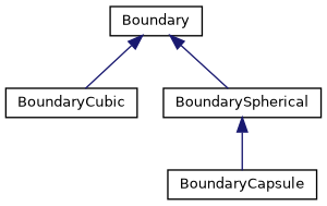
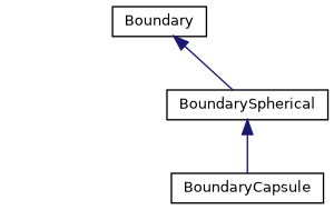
  digraph {
    rankdir=TB
    node [color=black fillcolor=white fontname=Helvetica fontsize=10 shape=record style=filled]
    edge [color=midnightblue dir=back fontname=Helvetica fontsize=10 labelfontname=Helvetica labelfontsize=10 style=solid]
    n1 [height=0.2 label=Boundary width=0.4]
-   n2 [height=0.2 label=BoundaryCubic width=0.4]
    n3 [height=0.2 label=BoundarySpherical width=0.4]
    n4 [height=0.2 label=BoundaryCapsule width=0.4]
-   n1 -> n2
    n1 -> n3
    n3 -> n4
  }
